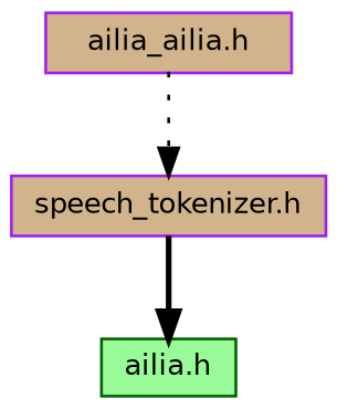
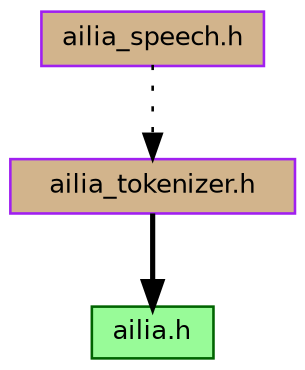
  digraph {
    node [color=purple fillcolor=tan fontname=Helvetica fontsize=10 shape=record style=filled]
    edge [color=black fontname=Helvetica fontsize=10 labelfontname=Helvetica labelfontsize=10]
-   n1 [fontcolor=black height=0.2 label="ailia_ailia.h" width=0.4]
-   n2 [height=0.2 label="speech_tokenizer.h" width=0.4]
+   n1 [fontcolor=black height=0.2 label="ailia_speech.h" width=0.4]
+   n2 [height=0.2 label="ailia_tokenizer.h" width=0.4]
    n3 [color=darkgreen fillcolor=palegreen height=0.2 label="ailia.h" width=0.4]
    n1 -> n2 [style=dotted]
    n2 -> n3 [style=bold]
  }
